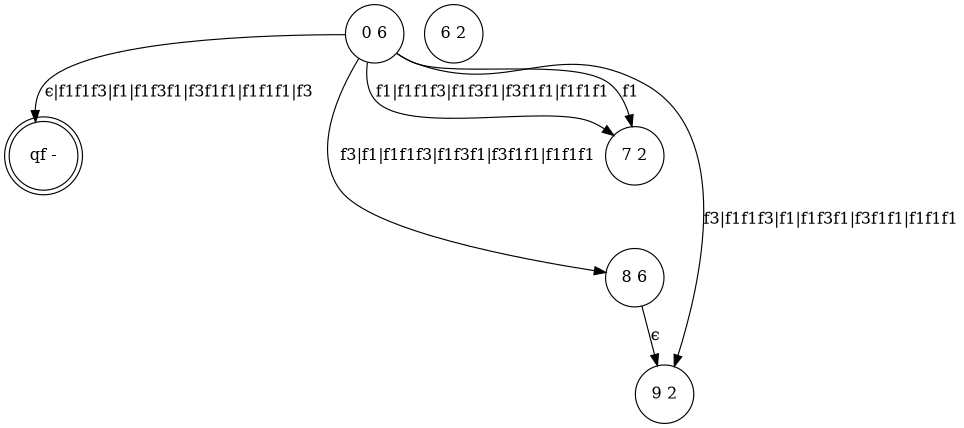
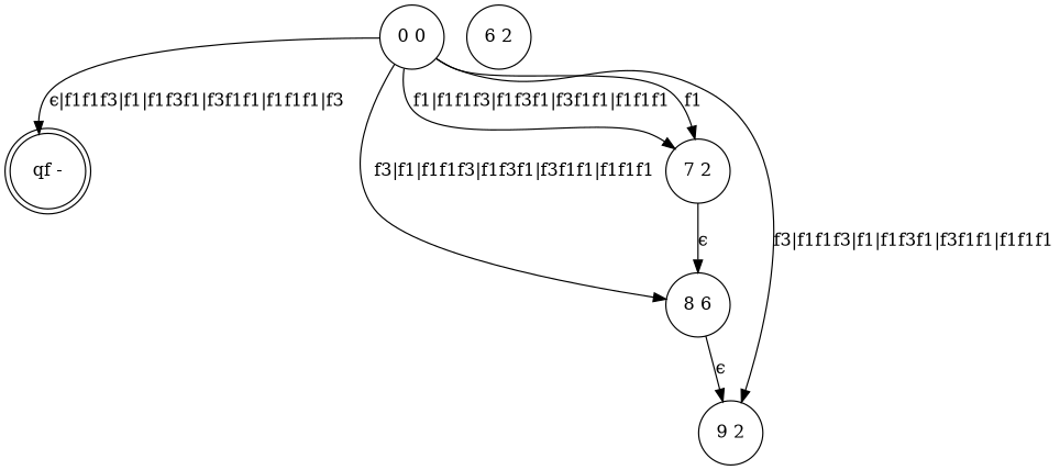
  digraph {
    node [shape=circle]
    "qf -" [shape=doublecircle]
    n2 [label="8 6"]
    "7 2"
    "9 2"
    "6 2"
-   "0 0" [label="0 6"]
+   "0 0"
    n2 -> "9 2" [label="ϵ"]
+   "7 2" -> n2 [label="ϵ"]
    "0 0" -> "qf -" [label="ϵ|f1f1f3|f1|f1f3f1|f3f1f1|f1f1f1|f3"]
    "0 0" -> n2 [label="f3|f1|f1f1f3|f1f3f1|f3f1f1|f1f1f1"]
    "0 0" -> "7 2" [label="f1|f1f1f3|f1f3f1|f3f1f1|f1f1f1"]
    "0 0" -> "7 2" [label=f1]
    "0 0" -> "9 2" [label="f3|f1f1f3|f1|f1f3f1|f3f1f1|f1f1f1"]
  }
